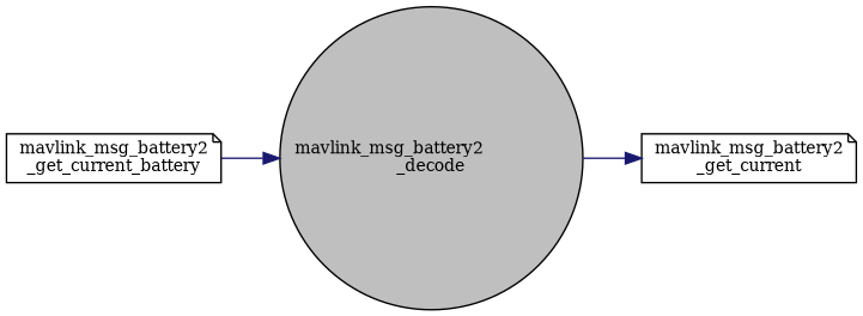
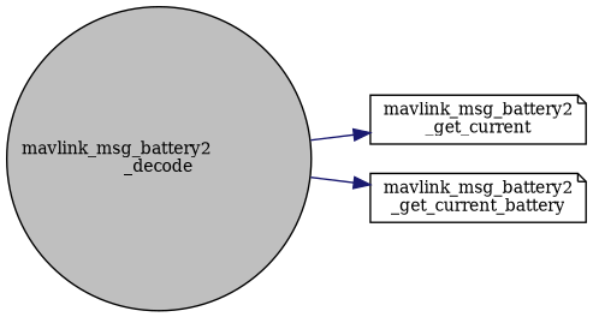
  digraph {
    fontname="DejaVu Serif"
    rankdir=LR
    node [color=black fillcolor=white fontname="DejaVu Serif" fontsize=10 shape=note style=filled]
    edge [color=midnightblue fontname="DejaVu Serif" fontsize=10 labelfontname=Helvetica labelfontsize=10 style=solid]
    n1 [fillcolor=grey75 fontcolor=black height=0.2 label="mavlink_msg_battery2\l_decode" shape=circle width=0.4]
    n2 [height=0.2 label="mavlink_msg_battery2\l_get_current" width=0.4]
    n3 [height=0.2 label="mavlink_msg_battery2\l_get_current_battery" width=0.4]
    n1 -> n2
-   n3 -> n1
+   n1 -> n3
  }
